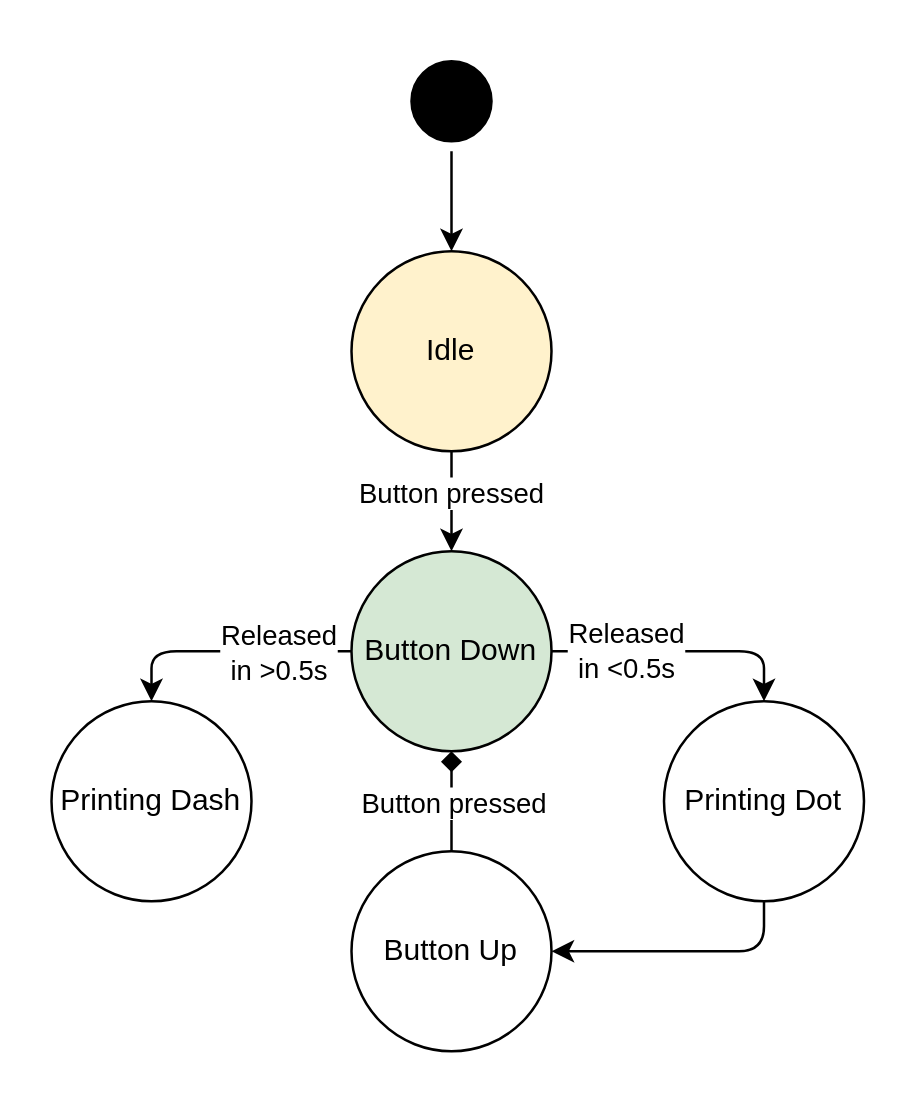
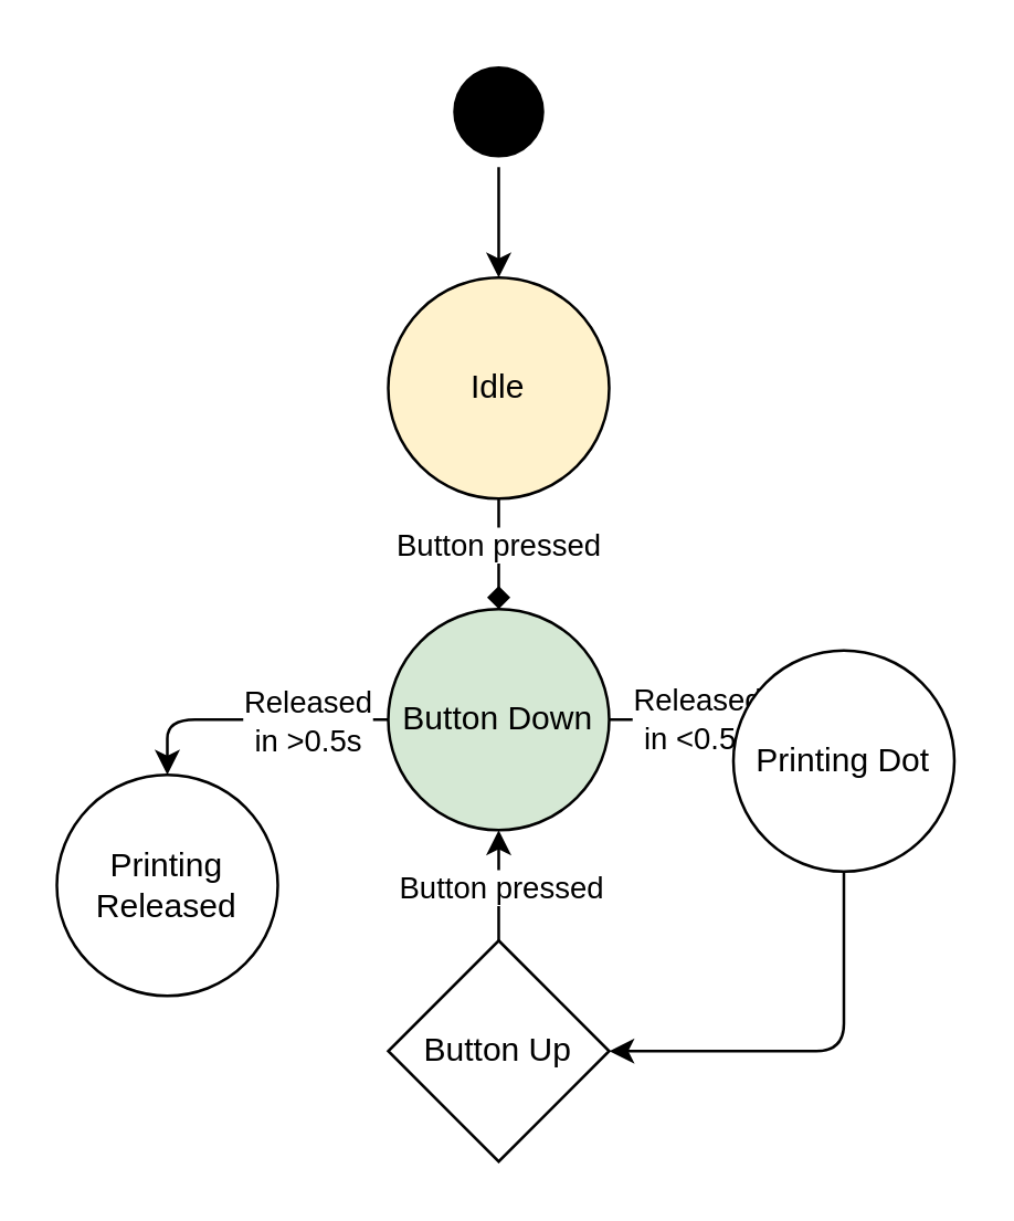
  <mxCell id="0" />
  <mxCell id="1" parent="0" />
  <mxCell id="2" style="edgeStyle=none;html=1;exitX=1;exitY=0.5;exitDx=0;exitDy=0;entryX=0.5;entryY=0;entryDx=0;entryDy=0;" parent="1" source="3" target="14" edge="1"><mxGeometry relative="1" as="geometry" /></mxCell>
  <mxCell id="3" value="" style="ellipse;html=1;shape=startState;fillColor=#000000;strokeColor=#000000;rounded=1;shadow=0;comic=0;labelBackgroundColor=none;fontFamily=Verdana;fontSize=12;fontColor=#000000;align=center;direction=south;" parent="1" vertex="1"><mxGeometry x="160" y="20" width="40" height="40" as="geometry" /></mxCell>
- <mxCell id="4" style="edgeStyle=none;html=1;exitX=0.5;exitY=0;exitDx=0;exitDy=0;entryX=0.5;entryY=1;entryDx=0;entryDy=0;endArrow=diamond;" parent="1" source="6" target="11" edge="1"><mxGeometry relative="1" as="geometry" /></mxCell>
+ <mxCell id="4" style="edgeStyle=none;html=1;exitX=0.5;exitY=0;exitDx=0;exitDy=0;entryX=0.5;entryY=1;entryDx=0;entryDy=0;" parent="1" source="6" target="11" edge="1"><mxGeometry relative="1" as="geometry" /></mxCell>
  <mxCell id="5" value="Button pressed" style="edgeLabel;html=1;align=center;verticalAlign=middle;resizable=0;points=[];" parent="4" vertex="1" connectable="0"><mxGeometry x="-0.007" relative="1" as="geometry"><mxPoint as="offset" /></mxGeometry></mxCell>
- <mxCell id="6" value="Button Up" style="ellipse;whiteSpace=wrap;html=1;" parent="1" vertex="1"><mxGeometry x="140" y="340" width="80" height="80" as="geometry" /></mxCell>
+ <mxCell id="6" value="Button Up" style="rhombus;whiteSpace=wrap;html=1;" parent="1" vertex="1"><mxGeometry x="140" y="340" width="80" height="80" as="geometry" /></mxCell>
  <mxCell id="7" style="edgeStyle=none;html=1;exitX=1;exitY=0.5;exitDx=0;exitDy=0;entryX=0.5;entryY=0;entryDx=0;entryDy=0;" parent="1" source="11" target="16" edge="1"><mxGeometry relative="1" as="geometry"><mxPoint x="310" y="260.143" as="targetPoint" /><Array as="points"><mxPoint x="305" y="260" /></Array></mxGeometry></mxCell>
  <mxCell id="8" value="Released &lt;br&gt;in &amp;lt;0.5s" style="edgeLabel;html=1;align=center;verticalAlign=middle;resizable=0;points=[];" parent="7" vertex="1" connectable="0"><mxGeometry x="-0.445" y="1" relative="1" as="geometry"><mxPoint as="offset" /></mxGeometry></mxCell>
  <mxCell id="9" style="edgeStyle=none;html=1;exitX=0;exitY=0.5;exitDx=0;exitDy=0;entryX=0.5;entryY=0;entryDx=0;entryDy=0;" parent="1" source="11" target="17" edge="1"><mxGeometry relative="1" as="geometry"><Array as="points"><mxPoint x="60" y="260" /></Array></mxGeometry></mxCell>
  <mxCell id="10" value="Released&lt;div&gt;in &amp;gt;0.5s&lt;/div&gt;" style="edgeLabel;html=1;align=center;verticalAlign=middle;resizable=0;points=[];" parent="9" vertex="1" connectable="0"><mxGeometry x="-0.211" y="-1" relative="1" as="geometry"><mxPoint x="9" y="1" as="offset" /></mxGeometry></mxCell>
  <mxCell id="11" value="Button Down" style="ellipse;whiteSpace=wrap;html=1;fillColor=#d5e8d4;" parent="1" vertex="1"><mxGeometry x="140" y="220" width="80" height="80" as="geometry" /></mxCell>
- <mxCell id="12" style="edgeStyle=none;html=1;exitX=0.5;exitY=1;exitDx=0;exitDy=0;entryX=0.5;entryY=0;entryDx=0;entryDy=0;" parent="1" source="14" target="11" edge="1"><mxGeometry relative="1" as="geometry" /></mxCell>
+ <mxCell id="12" style="edgeStyle=none;html=1;exitX=0.5;exitY=1;exitDx=0;exitDy=0;entryX=0.5;entryY=0;entryDx=0;entryDy=0;endArrow=diamond;" parent="1" source="14" target="11" edge="1"><mxGeometry relative="1" as="geometry" /></mxCell>
  <mxCell id="13" value="Button pressed" style="edgeLabel;html=1;align=center;verticalAlign=middle;resizable=0;points=[];" parent="12" vertex="1" connectable="0"><mxGeometry x="-0.2" y="-1" relative="1" as="geometry"><mxPoint as="offset" /></mxGeometry></mxCell>
  <mxCell id="14" value="Idle" style="ellipse;whiteSpace=wrap;html=1;fillColor=#fff2cc;" parent="1" vertex="1"><mxGeometry x="140" y="100" width="80" height="80" as="geometry" /></mxCell>
  <mxCell id="15" style="edgeStyle=none;html=1;exitX=0.5;exitY=1;exitDx=0;exitDy=0;entryX=1;entryY=0.5;entryDx=0;entryDy=0;" parent="1" source="16" target="6" edge="1"><mxGeometry relative="1" as="geometry"><Array as="points"><mxPoint x="305" y="380" /></Array></mxGeometry></mxCell>
- <mxCell id="16" value="Printing Dot" style="ellipse;whiteSpace=wrap;html=1;" parent="1" vertex="1"><mxGeometry x="265" y="280" width="80" height="80" as="geometry" /></mxCell>
- <mxCell id="17" value="Printing Dash" style="ellipse;whiteSpace=wrap;html=1;" parent="1" vertex="1"><mxGeometry x="20" y="280" width="80" height="80" as="geometry" /></mxCell>
+ <mxCell id="16" value="Printing Dot" style="ellipse;whiteSpace=wrap;html=1;" parent="1" vertex="1"><mxGeometry x="265" y="235" width="80" height="80" as="geometry" /></mxCell>
+ <mxCell id="17" value="Printing Released" style="ellipse;whiteSpace=wrap;html=1;" parent="1" vertex="1"><mxGeometry x="20" y="280" width="80" height="80" as="geometry" /></mxCell>
